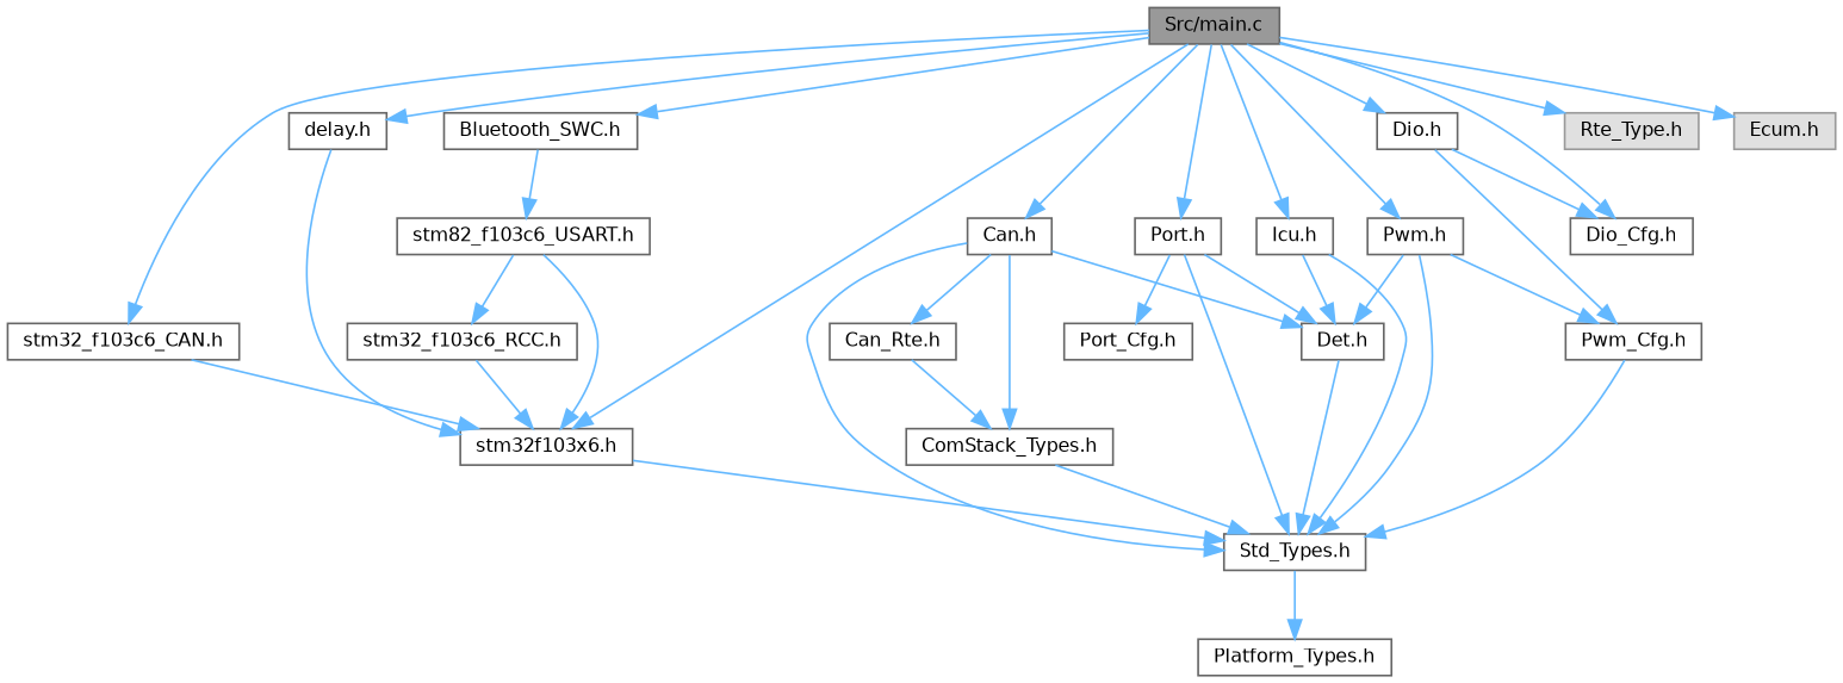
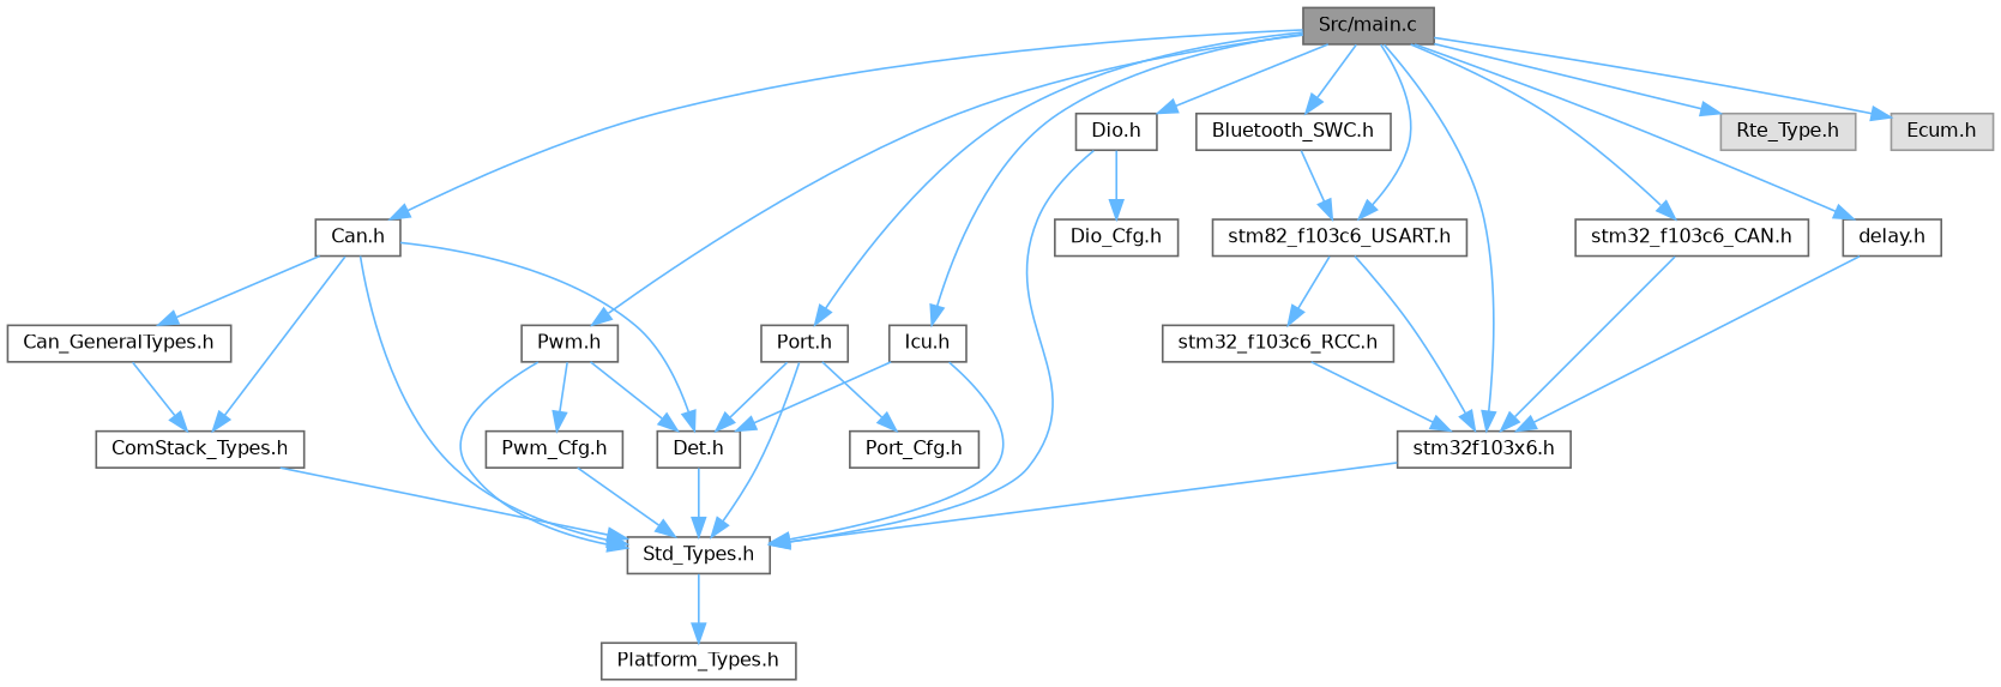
  digraph {
    node [color=grey40 fillcolor=white fontname=Helvetica fontsize=10 shape=box style=filled]
    edge [color=steelblue1 fontname=Helvetica fontsize=10 labelfontname=Helvetica labelfontsize=10 style=solid]
    n1 [color=gray40 fillcolor=grey60 fontcolor=black height=0.2 label="Src/main.c" width=0.4]
    n2 [height=0.2 label="stm32f103x6.h" width=0.4]
    n3 [height=0.2 label="Can.h" width=0.4]
    n4 [height=0.2 label="Port.h" width=0.4]
    n5 [height=0.2 label="Pwm.h" width=0.4]
    n6 [height=0.2 label="Dio.h" width=0.4]
    n7 [height=0.2 label="stm32_f103c6_CAN.h" width=0.4]
    n8 [height=0.2 label="Icu.h" width=0.4]
    n9 [height=0.2 label="stm82_f103c6_USART.h" width=0.4]
    n10 [height=0.2 label="Bluetooth_SWC.h" width=0.4]
    n11 [color=grey60 fillcolor="#E0E0E0" height=0.2 label="Rte_Type.h" width=0.4]
    n12 [height=0.2 label="delay.h" width=0.4]
    n13 [color=grey60 fillcolor="#E0E0E0" height=0.2 label="Ecum.h" width=0.4]
    n14 [height=0.2 label="Std_Types.h" width=0.4]
    n15 [height=0.2 label="Det.h" width=0.4]
    n16 [height=0.2 label="ComStack_Types.h" width=0.4]
-   n17 [height=0.2 label="Can_Rte.h" width=0.4]
+   n17 [height=0.2 label="Can_GeneralTypes.h" width=0.4]
    n18 [height=0.2 label="Port_Cfg.h" width=0.4]
    n19 [height=0.2 label="Pwm_Cfg.h" width=0.4]
    n20 [height=0.2 label="Dio_Cfg.h" width=0.4]
    n21 [height=0.2 label="stm32_f103c6_RCC.h" width=0.4]
    n22 [height=0.2 label="Platform_Types.h" width=0.4]
    n1 -> n2
    n1 -> n3
    n1 -> n4
    n1 -> n5
    n1 -> n6
    n1 -> n7
    n1 -> n8
-   n1 -> n20
+   n1 -> n9
    n1 -> n10
    n1 -> n11
    n1 -> n12
    n1 -> n13
    n2 -> n14
    n3 -> n14
    n3 -> n15
    n3 -> n16
    n3 -> n17
    n4 -> n14
    n4 -> n15
    n4 -> n18
    n5 -> n14
    n5 -> n15
    n5 -> n19
-   n6 -> n19
+   n6 -> n14
    n6 -> n20
    n7 -> n2
    n8 -> n14
    n8 -> n15
    n9 -> n2
    n9 -> n21
    n10 -> n9
    n12 -> n2
    n14 -> n22
    n15 -> n14
    n16 -> n14
    n17 -> n16
    n19 -> n14
    n21 -> n2
  }
